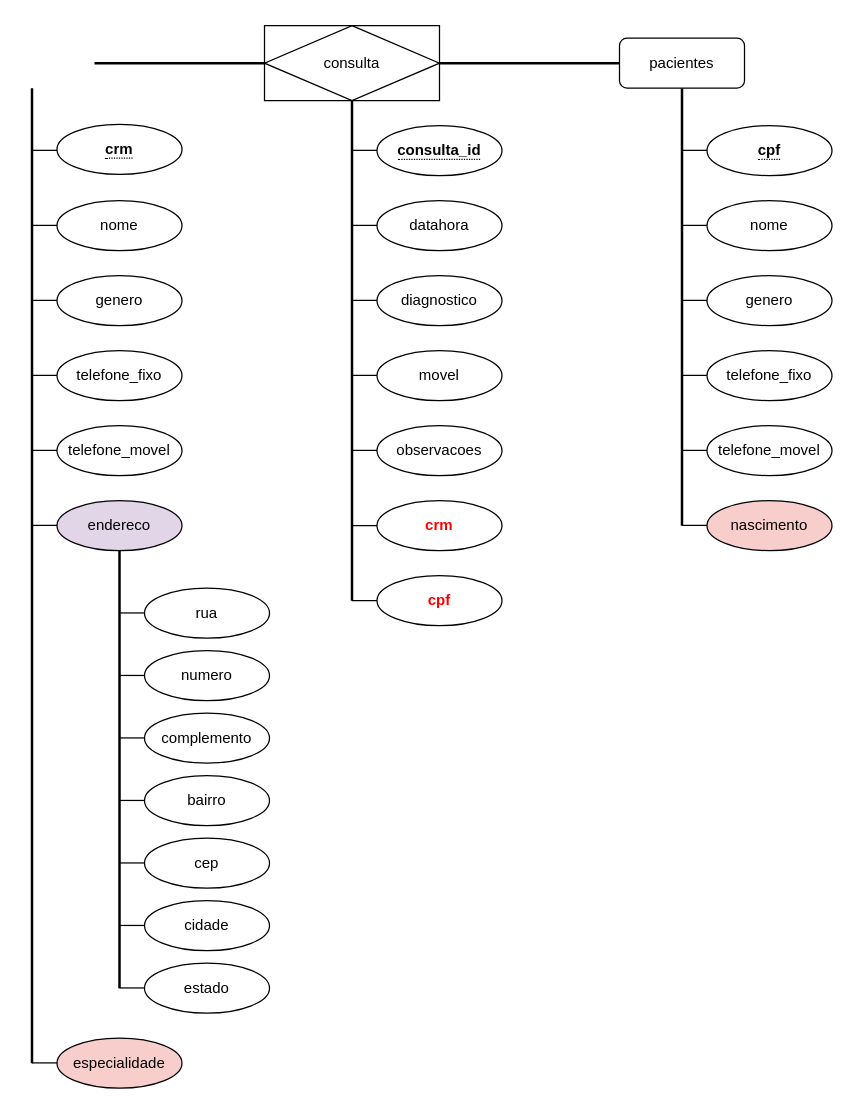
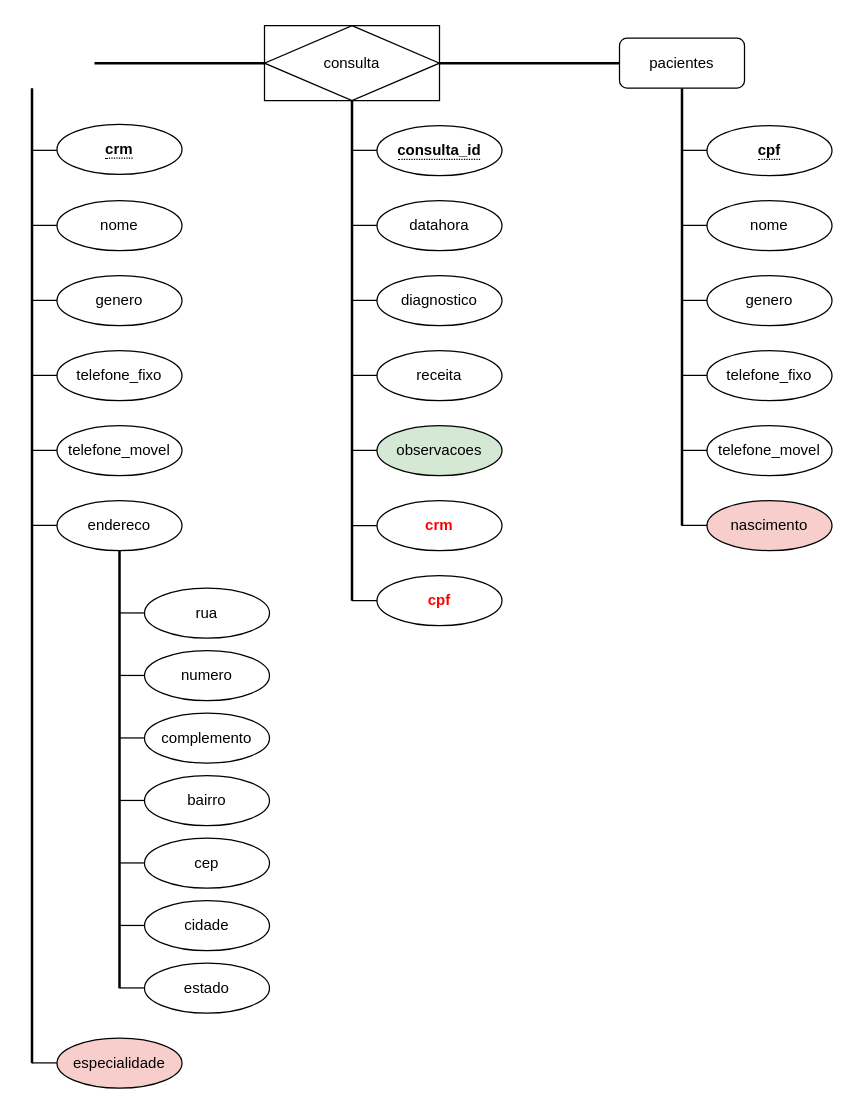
  <mxCell id="0" />
  <mxCell id="1" parent="0" />
  <mxCell id="2" value="&lt;span style=&quot;border-bottom: 1px dotted&quot;&gt;crm&lt;/span&gt;" style="ellipse;whiteSpace=wrap;html=1;align=center;fillStyle=auto;fillColor=none;fontStyle=1" parent="1" vertex="1"><mxGeometry x="45" y="99" width="100" height="40" as="geometry" /></mxCell>
  <mxCell id="3" value="nome" style="ellipse;whiteSpace=wrap;html=1;align=center;" parent="1" vertex="1"><mxGeometry x="45" y="160" width="100" height="40" as="geometry" /></mxCell>
  <mxCell id="4" value="" style="line;strokeWidth=2;direction=south;html=1;" parent="1" vertex="1"><mxGeometry x="20" y="70" width="10" height="780" as="geometry" /></mxCell>
  <mxCell id="5" value="genero" style="ellipse;whiteSpace=wrap;html=1;align=center;" parent="1" vertex="1"><mxGeometry x="45" y="220" width="100" height="40" as="geometry" /></mxCell>
- <mxCell id="6" value="endereco" style="ellipse;whiteSpace=wrap;html=1;align=center;fillColor=#e1d5e7;" parent="1" vertex="1"><mxGeometry x="45" y="400" width="100" height="40" as="geometry" /></mxCell>
+ <mxCell id="6" value="endereco" style="ellipse;whiteSpace=wrap;html=1;align=center;" parent="1" vertex="1"><mxGeometry x="45" y="400" width="100" height="40" as="geometry" /></mxCell>
  <mxCell id="7" value="" style="endArrow=none;html=1;rounded=0;" parent="1" edge="1"><mxGeometry width="50" height="50" relative="1" as="geometry"><mxPoint x="25" y="119.77" as="sourcePoint" /><mxPoint x="45" y="119.77" as="targetPoint" /></mxGeometry></mxCell>
  <mxCell id="8" value="" style="endArrow=none;html=1;rounded=0;" parent="1" edge="1"><mxGeometry width="50" height="50" relative="1" as="geometry"><mxPoint x="25" y="179.81" as="sourcePoint" /><mxPoint x="45" y="179.81" as="targetPoint" /></mxGeometry></mxCell>
  <mxCell id="9" value="" style="endArrow=none;html=1;rounded=0;" parent="1" edge="1"><mxGeometry width="50" height="50" relative="1" as="geometry"><mxPoint x="25" y="239.81" as="sourcePoint" /><mxPoint x="45" y="239.81" as="targetPoint" /></mxGeometry></mxCell>
  <mxCell id="10" value="" style="endArrow=none;html=1;rounded=0;" parent="1" edge="1"><mxGeometry width="50" height="50" relative="1" as="geometry"><mxPoint x="25" y="299.81" as="sourcePoint" /><mxPoint x="45" y="299.81" as="targetPoint" /></mxGeometry></mxCell>
  <mxCell id="11" value="" style="endArrow=none;html=1;rounded=0;" parent="1" edge="1"><mxGeometry width="50" height="50" relative="1" as="geometry"><mxPoint x="25" y="419.81" as="sourcePoint" /><mxPoint x="45" y="419.81" as="targetPoint" /></mxGeometry></mxCell>
  <mxCell id="12" value="&lt;span style=&quot;border-bottom: 1px dotted&quot;&gt;consulta_id&lt;/span&gt;" style="ellipse;whiteSpace=wrap;html=1;align=center;fontStyle=1" parent="1" vertex="1"><mxGeometry x="301" y="100" width="100" height="40" as="geometry" /></mxCell>
  <mxCell id="13" value="datahora" style="ellipse;whiteSpace=wrap;html=1;align=center;" parent="1" vertex="1"><mxGeometry x="301" y="160" width="100" height="40" as="geometry" /></mxCell>
  <mxCell id="14" value="" style="line;strokeWidth=2;direction=south;html=1;" parent="1" vertex="1"><mxGeometry x="276" y="70" width="10" height="410" as="geometry" /></mxCell>
  <mxCell id="15" value="diagnostico" style="ellipse;whiteSpace=wrap;html=1;align=center;" parent="1" vertex="1"><mxGeometry x="301" y="220" width="100" height="40" as="geometry" /></mxCell>
- <mxCell id="16" value="movel" style="ellipse;whiteSpace=wrap;html=1;align=center;" parent="1" vertex="1"><mxGeometry x="301" y="280" width="100" height="40" as="geometry" /></mxCell>
- <mxCell id="17" value="observacoes" style="ellipse;whiteSpace=wrap;html=1;align=center;" parent="1" vertex="1"><mxGeometry x="301" y="340" width="100" height="40" as="geometry" /></mxCell>
+ <mxCell id="16" value="receita" style="ellipse;whiteSpace=wrap;html=1;align=center;" parent="1" vertex="1"><mxGeometry x="301" y="280" width="100" height="40" as="geometry" /></mxCell>
+ <mxCell id="17" value="observacoes" style="ellipse;whiteSpace=wrap;html=1;align=center;fillColor=#d5e8d4;" parent="1" vertex="1"><mxGeometry x="301" y="340" width="100" height="40" as="geometry" /></mxCell>
  <mxCell id="18" value="" style="endArrow=none;html=1;rounded=0;" parent="1" edge="1"><mxGeometry width="50" height="50" relative="1" as="geometry"><mxPoint x="281" y="119.77" as="sourcePoint" /><mxPoint x="301" y="119.77" as="targetPoint" /></mxGeometry></mxCell>
  <mxCell id="19" value="" style="endArrow=none;html=1;rounded=0;" parent="1" edge="1"><mxGeometry width="50" height="50" relative="1" as="geometry"><mxPoint x="281" y="179.81" as="sourcePoint" /><mxPoint x="301" y="179.81" as="targetPoint" /></mxGeometry></mxCell>
  <mxCell id="20" value="" style="endArrow=none;html=1;rounded=0;" parent="1" edge="1"><mxGeometry width="50" height="50" relative="1" as="geometry"><mxPoint x="281" y="239.81" as="sourcePoint" /><mxPoint x="301" y="239.81" as="targetPoint" /></mxGeometry></mxCell>
  <mxCell id="21" value="" style="endArrow=none;html=1;rounded=0;" parent="1" edge="1"><mxGeometry width="50" height="50" relative="1" as="geometry"><mxPoint x="281" y="299.81" as="sourcePoint" /><mxPoint x="301" y="299.81" as="targetPoint" /></mxGeometry></mxCell>
  <mxCell id="22" value="" style="endArrow=none;html=1;rounded=0;" parent="1" edge="1"><mxGeometry width="50" height="50" relative="1" as="geometry"><mxPoint x="281" y="359.81" as="sourcePoint" /><mxPoint x="301" y="359.81" as="targetPoint" /></mxGeometry></mxCell>
  <mxCell id="23" value="&lt;span style=&quot;border-bottom: 1px dotted&quot;&gt;cpf&lt;/span&gt;" style="ellipse;whiteSpace=wrap;html=1;align=center;fontStyle=1" parent="1" vertex="1"><mxGeometry x="565" y="100" width="100" height="40" as="geometry" /></mxCell>
  <mxCell id="24" value="nome" style="ellipse;whiteSpace=wrap;html=1;align=center;" parent="1" vertex="1"><mxGeometry x="565" y="160" width="100" height="40" as="geometry" /></mxCell>
  <mxCell id="25" value="" style="line;strokeWidth=2;direction=south;html=1;" parent="1" vertex="1"><mxGeometry x="540" y="70" width="10" height="350" as="geometry" /></mxCell>
  <mxCell id="26" value="genero" style="ellipse;whiteSpace=wrap;html=1;align=center;" parent="1" vertex="1"><mxGeometry x="565" y="220" width="100" height="40" as="geometry" /></mxCell>
  <mxCell id="27" value="telefone_movel" style="ellipse;whiteSpace=wrap;html=1;align=center;" parent="1" vertex="1"><mxGeometry x="565" y="340" width="100" height="40" as="geometry" /></mxCell>
  <mxCell id="28" value="" style="endArrow=none;html=1;rounded=0;" parent="1" edge="1"><mxGeometry width="50" height="50" relative="1" as="geometry"><mxPoint x="545" y="119.77" as="sourcePoint" /><mxPoint x="565" y="119.77" as="targetPoint" /></mxGeometry></mxCell>
  <mxCell id="29" value="" style="endArrow=none;html=1;rounded=0;" parent="1" edge="1"><mxGeometry width="50" height="50" relative="1" as="geometry"><mxPoint x="545" y="179.81" as="sourcePoint" /><mxPoint x="565" y="179.81" as="targetPoint" /></mxGeometry></mxCell>
  <mxCell id="30" value="" style="endArrow=none;html=1;rounded=0;" parent="1" edge="1"><mxGeometry width="50" height="50" relative="1" as="geometry"><mxPoint x="545" y="239.81" as="sourcePoint" /><mxPoint x="565" y="239.81" as="targetPoint" /></mxGeometry></mxCell>
  <mxCell id="31" value="" style="endArrow=none;html=1;rounded=0;" parent="1" edge="1"><mxGeometry width="50" height="50" relative="1" as="geometry"><mxPoint x="545" y="299.81" as="sourcePoint" /><mxPoint x="565" y="299.81" as="targetPoint" /></mxGeometry></mxCell>
  <mxCell id="32" value="" style="endArrow=none;html=1;rounded=0;" parent="1" edge="1"><mxGeometry width="50" height="50" relative="1" as="geometry"><mxPoint x="545" y="359.81" as="sourcePoint" /><mxPoint x="565" y="359.81" as="targetPoint" /></mxGeometry></mxCell>
  <mxCell id="33" value="especialidade" style="ellipse;whiteSpace=wrap;html=1;align=center;fillColor=#f8cecc;" parent="1" vertex="1"><mxGeometry x="45" y="830" width="100" height="40" as="geometry" /></mxCell>
  <mxCell id="34" value="" style="endArrow=none;html=1;rounded=0;" parent="1" edge="1"><mxGeometry width="50" height="50" relative="1" as="geometry"><mxPoint x="25" y="849.82" as="sourcePoint" /><mxPoint x="45" y="849.82" as="targetPoint" /></mxGeometry></mxCell>
  <mxCell id="35" value="crm" style="ellipse;whiteSpace=wrap;html=1;align=center;fontColor=#FF0000;fontStyle=1" parent="1" vertex="1"><mxGeometry x="301" y="400" width="100" height="40" as="geometry" /></mxCell>
  <mxCell id="36" value="cpf" style="ellipse;whiteSpace=wrap;html=1;align=center;fontColor=#FF0000;fontStyle=1" parent="1" vertex="1"><mxGeometry x="301" y="460" width="100" height="40" as="geometry" /></mxCell>
  <mxCell id="37" value="" style="endArrow=none;html=1;rounded=0;" parent="1" edge="1"><mxGeometry width="50" height="50" relative="1" as="geometry"><mxPoint x="281" y="420" as="sourcePoint" /><mxPoint x="301" y="420" as="targetPoint" /></mxGeometry></mxCell>
  <mxCell id="38" value="" style="endArrow=none;html=1;rounded=0;" parent="1" edge="1"><mxGeometry width="50" height="50" relative="1" as="geometry"><mxPoint x="281" y="480" as="sourcePoint" /><mxPoint x="301" y="480" as="targetPoint" /></mxGeometry></mxCell>
  <mxCell id="39" value="rua" style="ellipse;whiteSpace=wrap;html=1;align=center;" parent="1" vertex="1"><mxGeometry x="115" y="470" width="100" height="40" as="geometry" /></mxCell>
  <mxCell id="40" value="" style="line;strokeWidth=2;direction=south;html=1;" parent="1" vertex="1"><mxGeometry x="90" y="440" width="10" height="350" as="geometry" /></mxCell>
  <mxCell id="41" value="" style="endArrow=none;html=1;rounded=0;" parent="1" edge="1"><mxGeometry width="50" height="50" relative="1" as="geometry"><mxPoint x="95" y="489.86" as="sourcePoint" /><mxPoint x="115" y="489.86" as="targetPoint" /></mxGeometry></mxCell>
  <mxCell id="42" value="complemento" style="ellipse;whiteSpace=wrap;html=1;align=center;" parent="1" vertex="1"><mxGeometry x="115" y="570" width="100" height="40" as="geometry" /></mxCell>
  <mxCell id="43" value="" style="endArrow=none;html=1;rounded=0;" parent="1" edge="1"><mxGeometry width="50" height="50" relative="1" as="geometry"><mxPoint x="95" y="589.86" as="sourcePoint" /><mxPoint x="115" y="589.86" as="targetPoint" /></mxGeometry></mxCell>
  <mxCell id="44" value="bairro" style="ellipse;whiteSpace=wrap;html=1;align=center;" parent="1" vertex="1"><mxGeometry x="115" y="620" width="100" height="40" as="geometry" /></mxCell>
  <mxCell id="45" value="" style="endArrow=none;html=1;rounded=0;" parent="1" edge="1"><mxGeometry width="50" height="50" relative="1" as="geometry"><mxPoint x="95" y="639.86" as="sourcePoint" /><mxPoint x="115" y="639.86" as="targetPoint" /></mxGeometry></mxCell>
  <mxCell id="46" value="cep" style="ellipse;whiteSpace=wrap;html=1;align=center;" parent="1" vertex="1"><mxGeometry x="115" y="670" width="100" height="40" as="geometry" /></mxCell>
  <mxCell id="47" value="" style="endArrow=none;html=1;rounded=0;" parent="1" edge="1"><mxGeometry width="50" height="50" relative="1" as="geometry"><mxPoint x="95" y="689.86" as="sourcePoint" /><mxPoint x="115" y="689.86" as="targetPoint" /></mxGeometry></mxCell>
  <mxCell id="48" value="cidade" style="ellipse;whiteSpace=wrap;html=1;align=center;" parent="1" vertex="1"><mxGeometry x="115" y="720" width="100" height="40" as="geometry" /></mxCell>
  <mxCell id="49" value="" style="endArrow=none;html=1;rounded=0;" parent="1" edge="1"><mxGeometry width="50" height="50" relative="1" as="geometry"><mxPoint x="95" y="739.86" as="sourcePoint" /><mxPoint x="115" y="739.86" as="targetPoint" /></mxGeometry></mxCell>
  <mxCell id="50" value="estado" style="ellipse;whiteSpace=wrap;html=1;align=center;" parent="1" vertex="1"><mxGeometry x="115" y="770" width="100" height="40" as="geometry" /></mxCell>
  <mxCell id="51" value="" style="endArrow=none;html=1;rounded=0;" parent="1" edge="1"><mxGeometry width="50" height="50" relative="1" as="geometry"><mxPoint x="95" y="789.86" as="sourcePoint" /><mxPoint x="115" y="789.86" as="targetPoint" /></mxGeometry></mxCell>
  <mxCell id="52" value="" style="endArrow=none;html=1;rounded=0;" parent="1" edge="1"><mxGeometry width="50" height="50" relative="1" as="geometry"><mxPoint x="25" y="359.81" as="sourcePoint" /><mxPoint x="45" y="359.81" as="targetPoint" /></mxGeometry></mxCell>
  <mxCell id="53" value="telefone_fixo" style="ellipse;whiteSpace=wrap;html=1;align=center;" parent="1" vertex="1"><mxGeometry x="45" y="280" width="100" height="40" as="geometry" /></mxCell>
  <mxCell id="54" value="telefone_movel" style="ellipse;whiteSpace=wrap;html=1;align=center;" parent="1" vertex="1"><mxGeometry x="45" y="340" width="100" height="40" as="geometry" /></mxCell>
  <mxCell id="55" value="pacientes" style="whiteSpace=wrap;html=1;align=center;rounded=1;" parent="1" vertex="1"><mxGeometry x="495" y="30" width="100" height="40" as="geometry" /></mxCell>
  <mxCell id="56" value="" style="line;strokeWidth=2;html=1;" parent="1" vertex="1"><mxGeometry x="75" y="45" width="140" height="10" as="geometry" /></mxCell>
  <mxCell id="57" value="" style="line;strokeWidth=2;html=1;" parent="1" vertex="1"><mxGeometry x="351" y="45" width="144" height="10" as="geometry" /></mxCell>
  <mxCell id="58" value="consulta" style="shape=associativeEntity;whiteSpace=wrap;html=1;align=center;" parent="1" vertex="1"><mxGeometry x="211" y="20" width="140" height="60" as="geometry" /></mxCell>
  <mxCell id="59" value="nascimento" style="ellipse;whiteSpace=wrap;html=1;align=center;fillColor=#f8cecc;" parent="1" vertex="1"><mxGeometry x="565" y="400" width="100" height="40" as="geometry" /></mxCell>
  <mxCell id="60" value="" style="endArrow=none;html=1;rounded=0;" parent="1" edge="1"><mxGeometry width="50" height="50" relative="1" as="geometry"><mxPoint x="545" y="419.81" as="sourcePoint" /><mxPoint x="565" y="419.81" as="targetPoint" /></mxGeometry></mxCell>
  <mxCell id="61" value="telefone_fixo" style="ellipse;whiteSpace=wrap;html=1;align=center;" parent="1" vertex="1"><mxGeometry x="565" y="280" width="100" height="40" as="geometry" /></mxCell>
  <mxCell id="62" value="numero" style="ellipse;whiteSpace=wrap;html=1;align=center;" parent="1" vertex="1"><mxGeometry x="115" y="520" width="100" height="40" as="geometry" /></mxCell>
  <mxCell id="63" value="" style="endArrow=none;html=1;rounded=0;" parent="1" edge="1"><mxGeometry width="50" height="50" relative="1" as="geometry"><mxPoint x="95" y="539.86" as="sourcePoint" /><mxPoint x="115" y="539.86" as="targetPoint" /></mxGeometry></mxCell>
